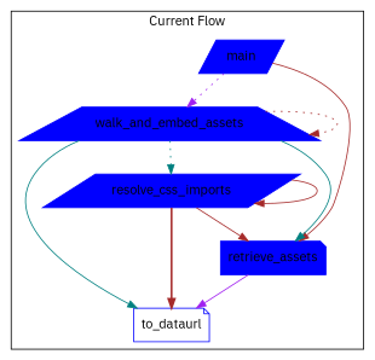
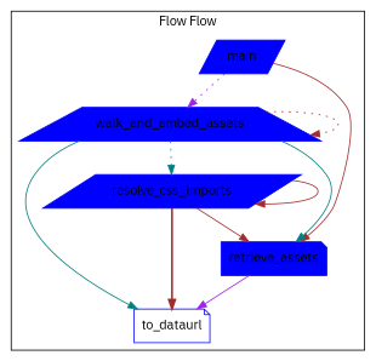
  digraph {
    fontname="IBM Plex Sans"
    node [shape=parallelogram style=filled color=blue fontname="IBM Plex Sans"]
    edge [color=brown style=solid fontname="IBM Plex Sans"]
    main
    walk_and_embed_assets [shape=trapezium]
    retrieve_assets [shape=note]
    resolve_css_imports
    to_dataurl [shape=note style=""]
    subgraph cluster_1 {
-     label="Current Flow"
+     label="Flow Flow"
      main
      walk_and_embed_assets
      retrieve_assets
      resolve_css_imports
      to_dataurl
    }
    main -> walk_and_embed_assets [color=purple style=dotted]
    main -> retrieve_assets
    walk_and_embed_assets -> walk_and_embed_assets [style=dotted]
    walk_and_embed_assets -> retrieve_assets [color=teal]
    walk_and_embed_assets -> resolve_css_imports [color=teal style=dotted]
    walk_and_embed_assets -> to_dataurl [color=teal]
    retrieve_assets -> to_dataurl [color=purple]
    resolve_css_imports -> retrieve_assets
    resolve_css_imports -> resolve_css_imports
    resolve_css_imports -> to_dataurl [style=bold]
  }
